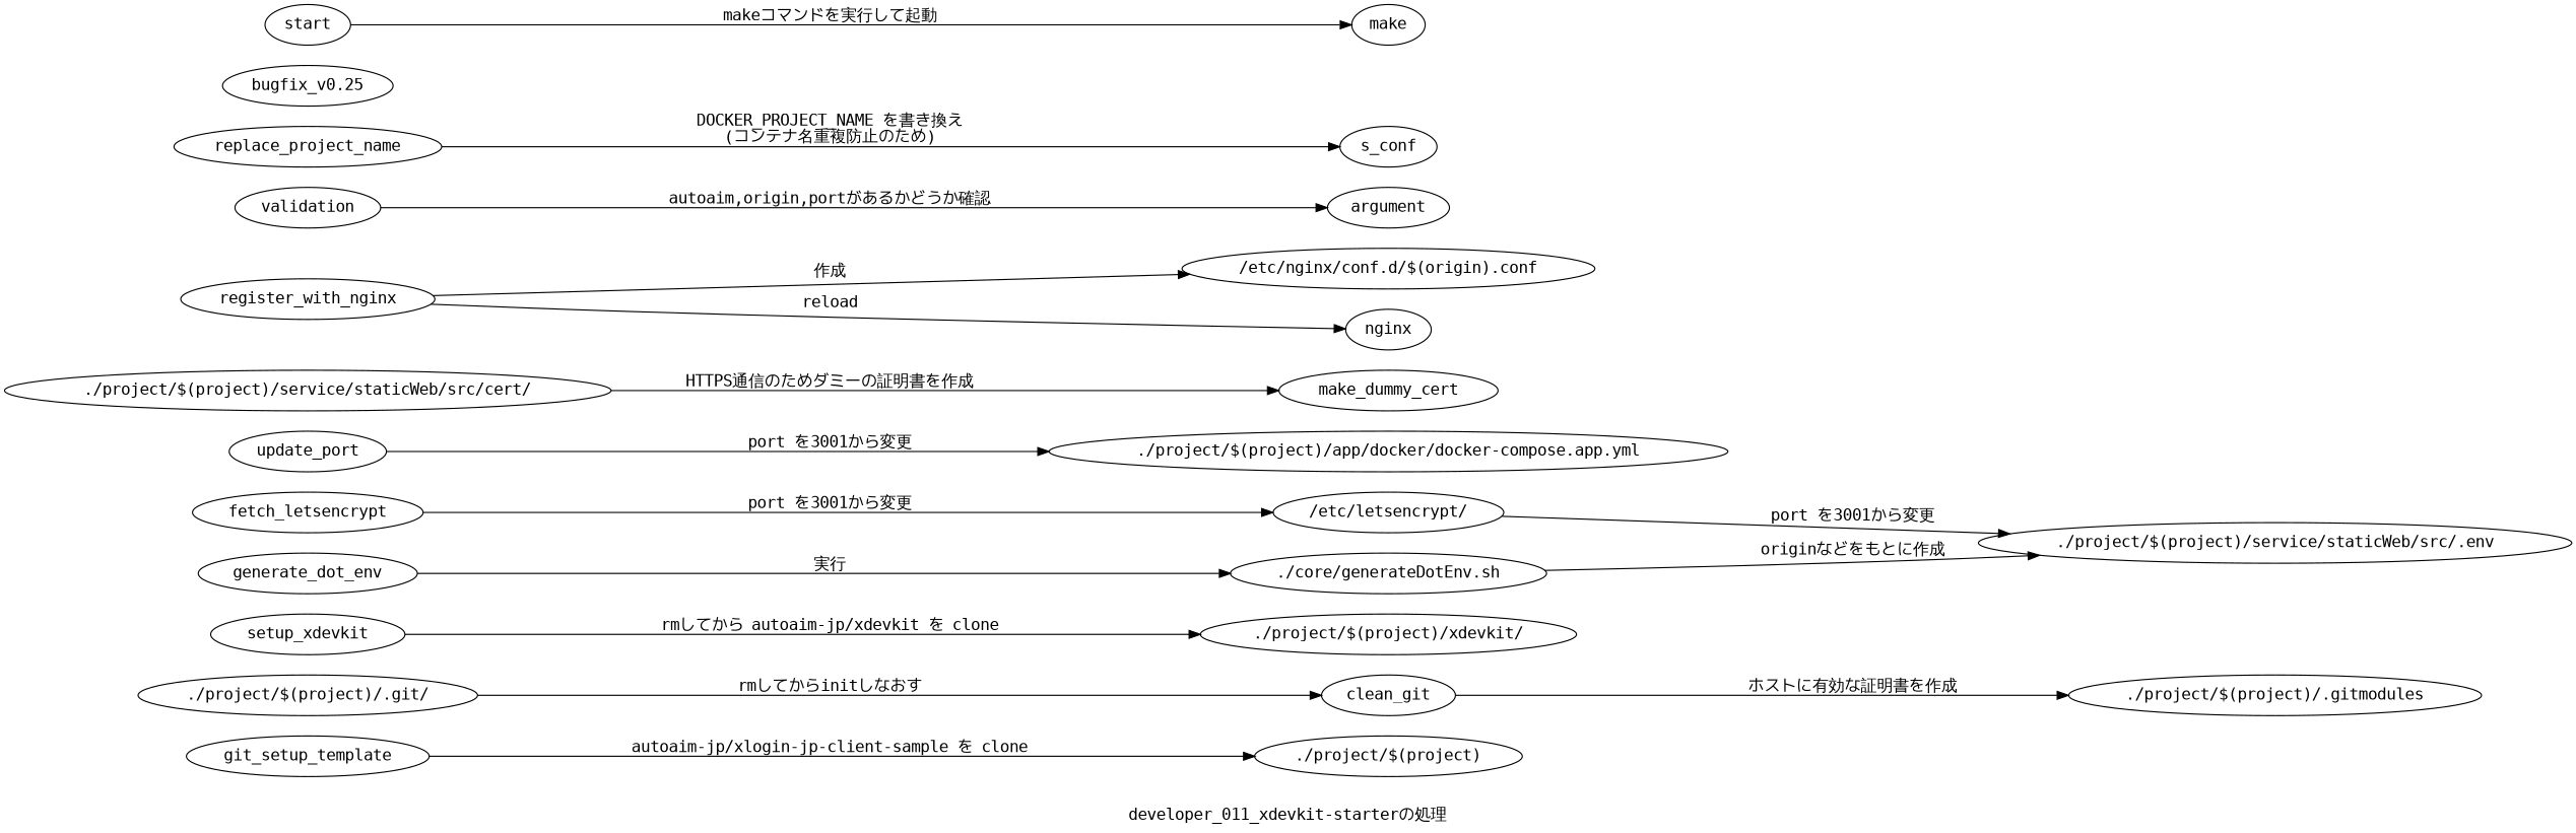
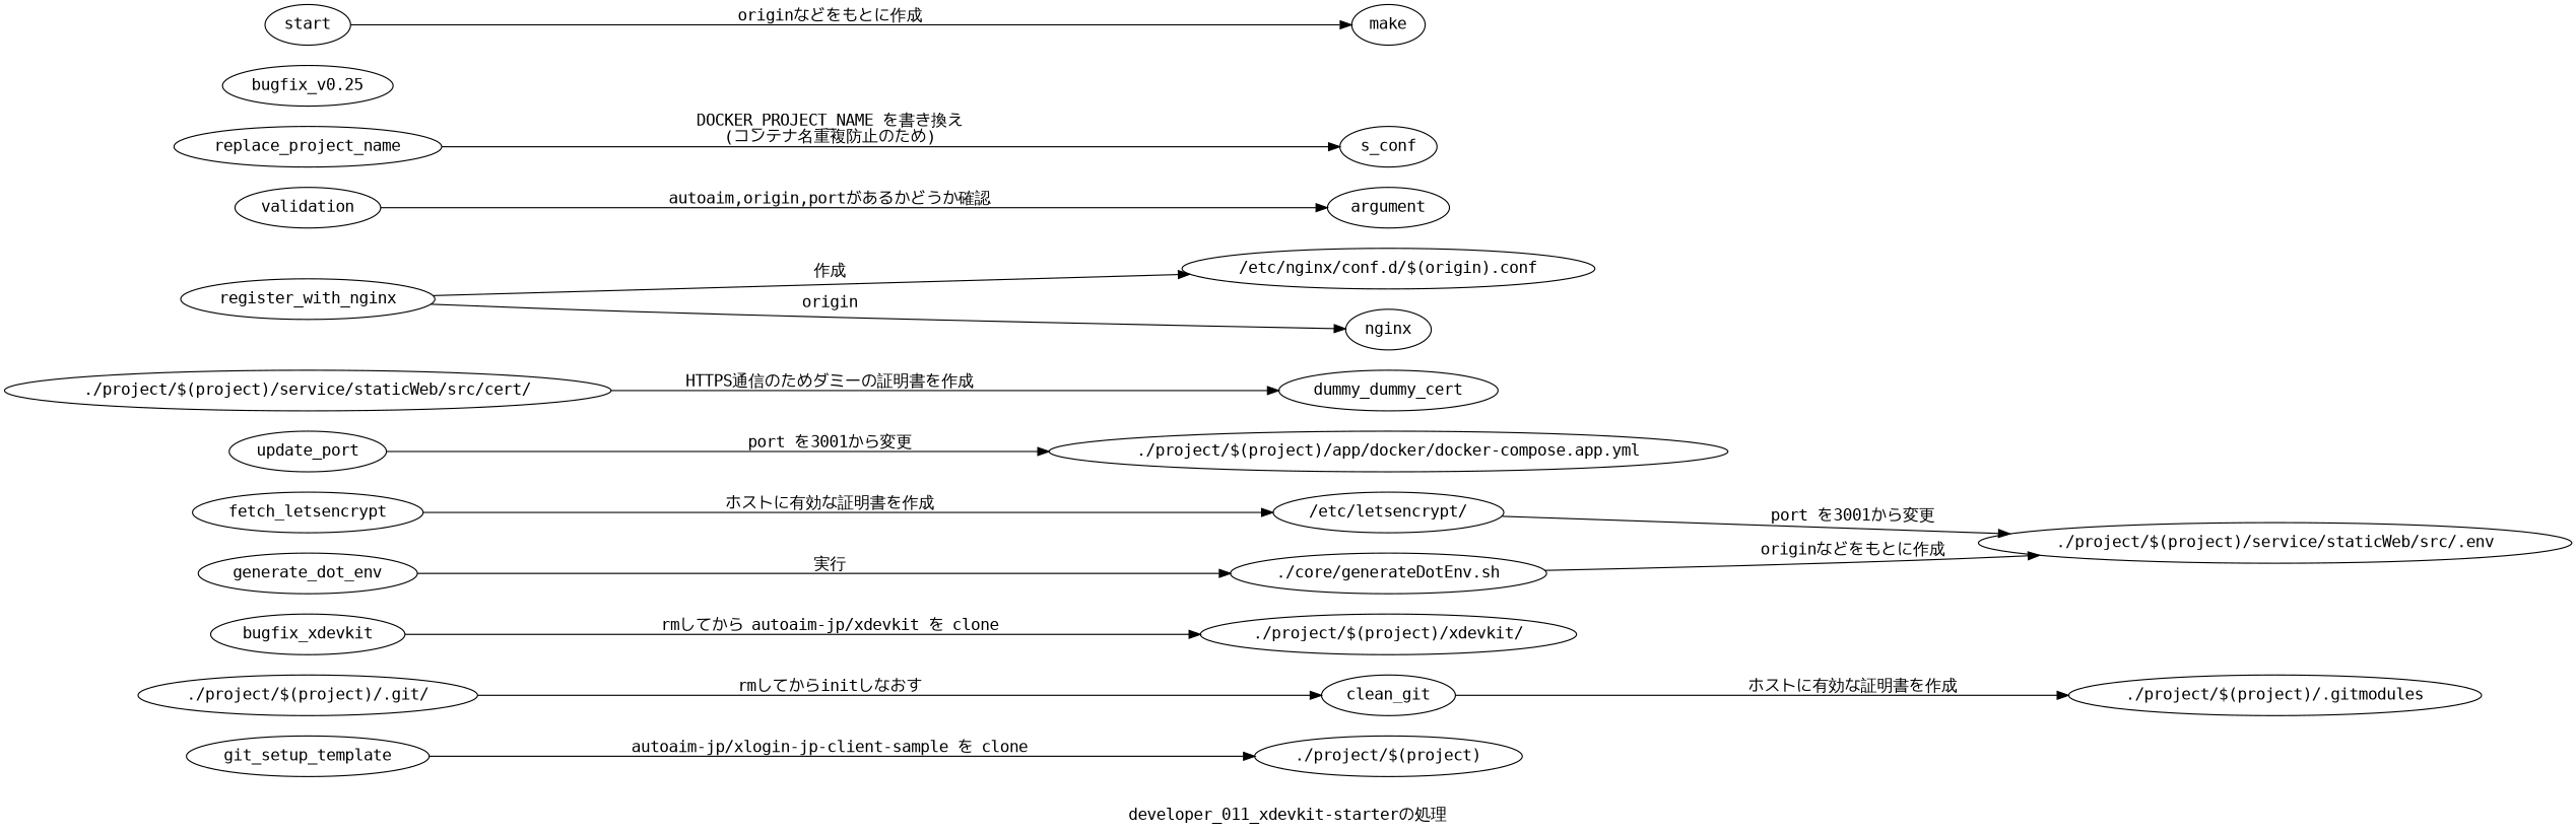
  digraph {
    fontname="DejaVu Sans Mono"
    label="developer_011_xdevkit-starterの処理"
    rankdir=LR
    node [fontname="DejaVu Sans Mono"]
    edge [fontname="DejaVu Sans Mono"]
    n1 [label="./project/$(project)"]
    n2 [label="./project/$(project)/.git/"]
    clean_git
    n4 [label="./project/$(project)/.gitmodules"]
    n5 [label="./project/$(project)/xdevkit/"]
    n6 [label="./core/generateDotEnv.sh"]
    n7 [label="./project/$(project)/service/staticWeb/src/.env"]
    n8 [label="./project/$(project)/app/docker/docker-compose.app.yml"]
    n9 [label="./project/$(project)/service/staticWeb/src/cert/"]
-   make_dummy_cert
+   make_dummy_cert [label=dummy_dummy_cert]
    n11 [label="/etc/letsencrypt/"]
    n12 [label="/etc/nginx/conf.d/$(origin).conf"]
    validation
    argument
    n15 [label=git_setup_template]
-   setup_xdevkit
+   setup_xdevkit [label=bugfix_xdevkit]
    replace_project_name
    s_conf
    generate_dot_env
    "bugfix_v0.25"
    update_port
    fetch_letsencrypt
    register_with_nginx
    nginx
    start
    make
    n2 -> clean_git [label="rmしてからinitしなおす"]
    clean_git -> n4 [label="ホストに有効な証明書を作成"]
    n6 -> n7 [label="originなどをもとに作成"]
    n9 -> make_dummy_cert [label="HTTPS通信のためダミーの証明書を作成"]
    n11 -> n7 [label="port を3001から変更"]
    validation -> argument [label="autoaim,origin,portがあるかどうか確認"]
    n15 -> n1 [label="autoaim-jp/xlogin-jp-client-sample を clone"]
    setup_xdevkit -> n5 [label="rmしてから autoaim-jp/xdevkit を clone"]
    replace_project_name -> s_conf [label="DOCKER_PROJECT_NAME を書き換え\n(コンテナ名重複防止のため)"]
    generate_dot_env -> n6 [label="実行"]
    update_port -> n8 [label="port を3001から変更"]
-   fetch_letsencrypt -> n11 [label="port を3001から変更"]
+   fetch_letsencrypt -> n11 [label="ホストに有効な証明書を作成"]
    register_with_nginx -> n12 [label="作成"]
-   register_with_nginx -> nginx [label=reload]
-   start -> make [label="makeコマンドを実行して起動"]
+   register_with_nginx -> nginx [label=origin]
+   start -> make [label="originなどをもとに作成"]
  }
